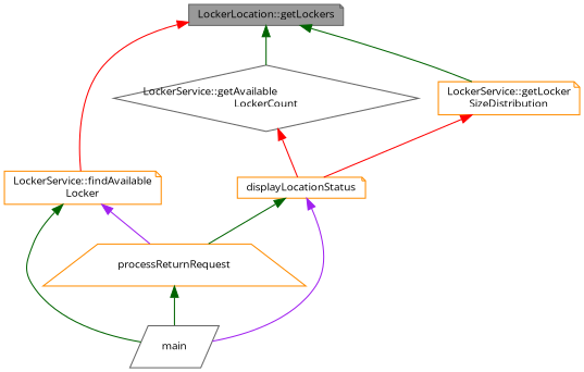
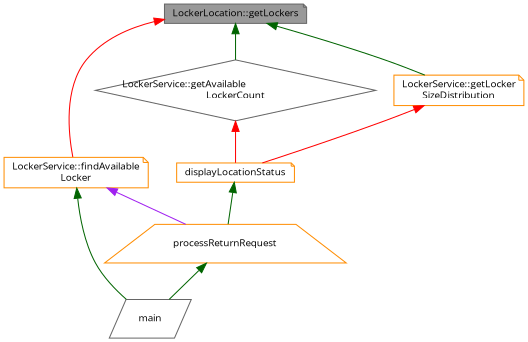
  digraph {
    fontname="Open Sans"
    rankdir=TB
    node [color=darkorange fillcolor=white fontname="Open Sans" fontsize=10 shape=note style=filled]
    edge [color=darkgreen dir=back fontname="Open Sans" fontsize=10 labelfontname=Helvetica labelfontsize=10 style=solid]
    n1 [color=gray40 fillcolor=grey60 fontcolor=black height=0.2 label="LockerLocation::getLockers" width=0.4]
    n2 [height=0.2 label="LockerService::findAvailable\lLocker" width=0.4]
    n3 [color=gray40 height=0.2 label="LockerService::getAvailable\lLockerCount" shape=diamond width=0.4]
    n4 [height=0.2 label="LockerService::getLocker\lSizeDistribution" width=0.4]
    n5 [color=gray40 height=0.2 label=main shape=parallelogram width=0.4]
    n6 [height=0.2 label=processReturnRequest shape=trapezium width=0.4]
    n7 [height=0.2 label=displayLocationStatus width=0.4]
    n1 -> n2 [color=red]
    n1 -> n3
    n1 -> n4
    n2 -> n5
    n2 -> n6 [color=purple]
    n3 -> n7 [color=red]
    n4 -> n7 [color=red]
    n6 -> n5
-   n7 -> n5 [color=purple]
    n7 -> n6
  }
